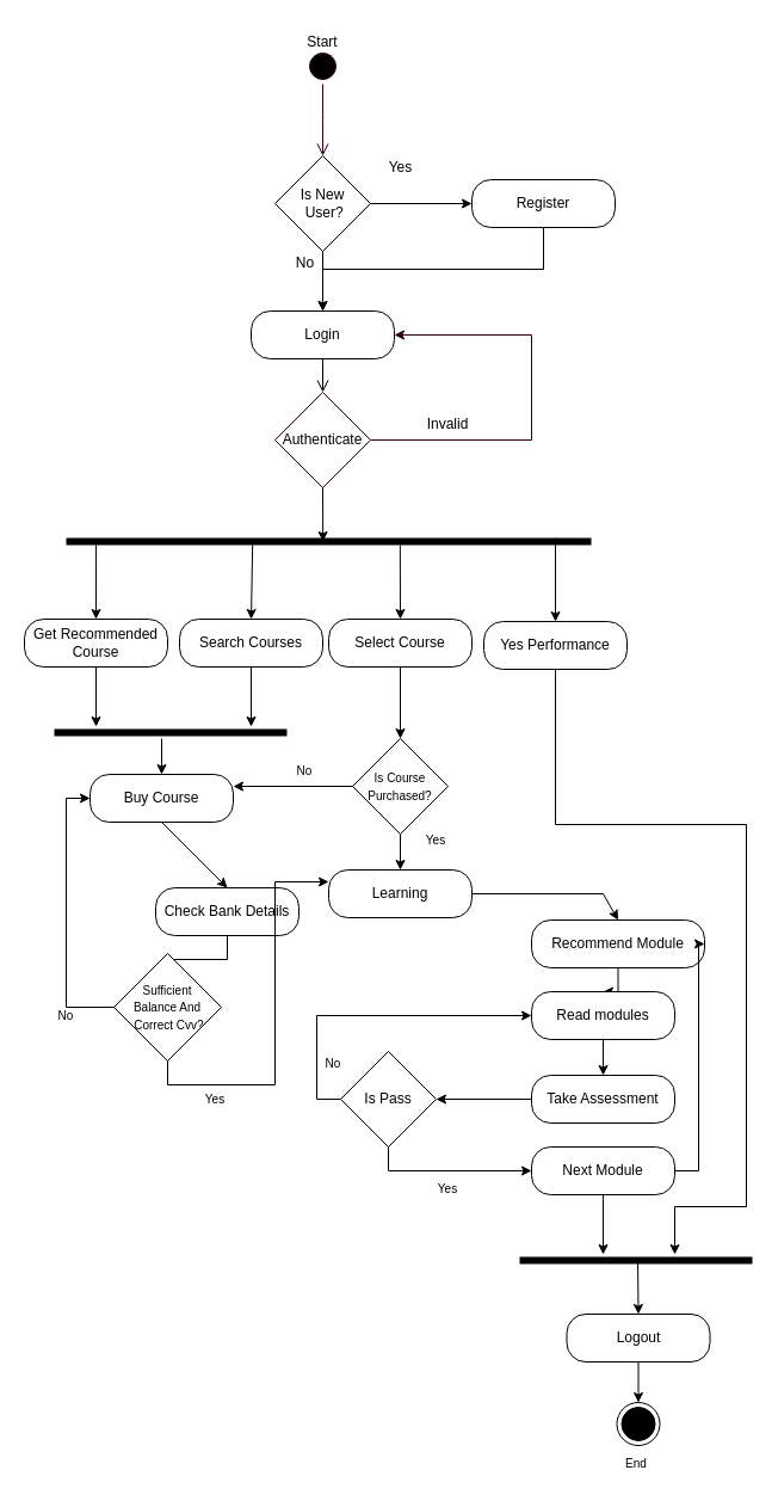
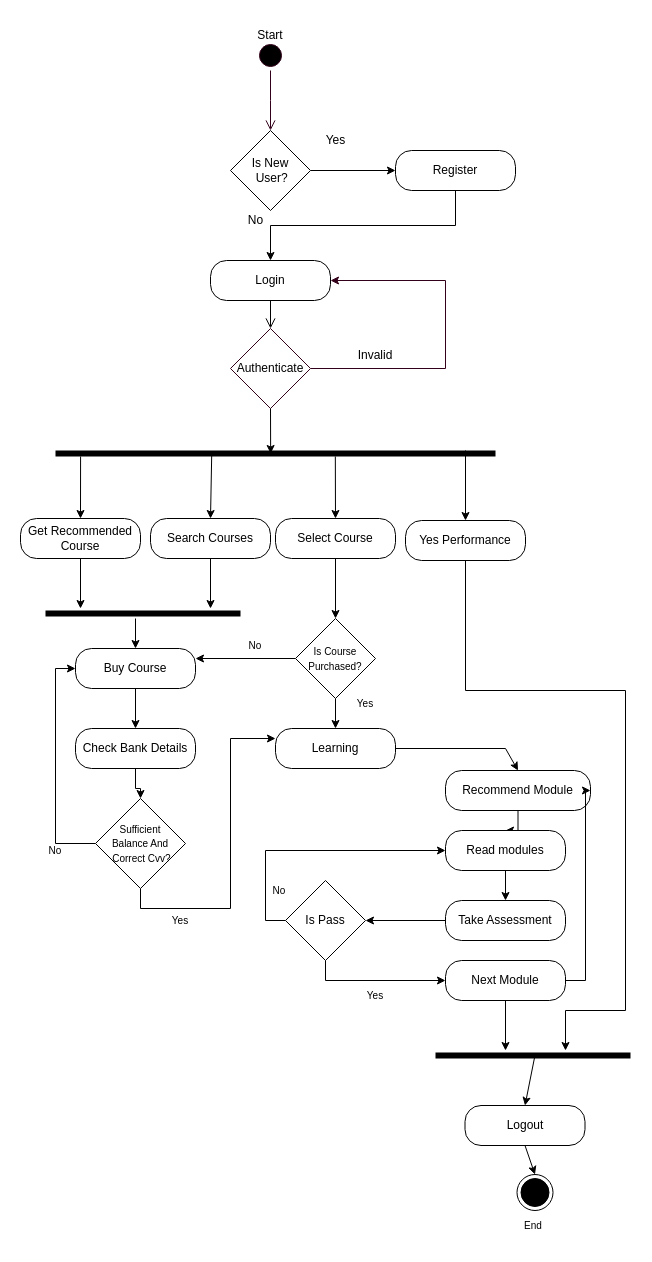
  <mxCell id="0" />
  <mxCell id="1" parent="0" />
  <mxCell id="2" value="" style="ellipse;html=1;shape=startState;fillColor=#000000;strokeColor=#33001A;" parent="1" vertex="1"><mxGeometry x="255" y="40" width="30" height="30" as="geometry" /></mxCell>
  <mxCell id="3" value="" style="edgeStyle=orthogonalEdgeStyle;html=1;verticalAlign=bottom;endArrow=open;endSize=8;strokeColor=#33001A;rounded=0;" parent="1" source="2" edge="1"><mxGeometry relative="1" as="geometry"><mxPoint x="270" y="130" as="targetPoint" /></mxGeometry></mxCell>
  <mxCell id="4" value="Start" style="text;html=1;strokeColor=none;fillColor=none;align=center;verticalAlign=middle;whiteSpace=wrap;rounded=0;fontFamily=Helvetica;fontSize=12;fontColor=#000000;" parent="1" vertex="1"><mxGeometry x="240" y="20" width="60" height="30" as="geometry" /></mxCell>
  <mxCell id="5" style="edgeStyle=orthogonalEdgeStyle;rounded=0;orthogonalLoop=1;jettySize=auto;html=1;exitX=1;exitY=0.5;exitDx=0;exitDy=0;" parent="1" source="7" target="16" edge="1"><mxGeometry relative="1" as="geometry" /></mxCell>
- <mxCell id="6" style="edgeStyle=orthogonalEdgeStyle;rounded=0;orthogonalLoop=1;jettySize=auto;html=1;exitX=0.5;exitY=1;exitDx=0;exitDy=0;entryX=0.5;entryY=0;entryDx=0;entryDy=0;" parent="1" source="7" target="10" edge="1"><mxGeometry relative="1" as="geometry" /></mxCell>
  <mxCell id="7" value="Is New&lt;br&gt;&amp;nbsp;User?" style="rhombus;whiteSpace=wrap;html=1;" parent="1" vertex="1"><mxGeometry x="230" y="130" width="80" height="80" as="geometry" /></mxCell>
  <mxCell id="8" style="edgeStyle=orthogonalEdgeStyle;rounded=0;orthogonalLoop=1;jettySize=auto;html=1;exitX=1;exitY=0.5;exitDx=0;exitDy=0;entryX=1;entryY=0.5;entryDx=0;entryDy=0;strokeColor=#33001A;" parent="1" source="9" target="10" edge="1"><mxGeometry relative="1" as="geometry"><mxPoint x="330" y="320" as="targetPoint" /><Array as="points"><mxPoint x="445" y="368" /><mxPoint x="445" y="280" /></Array></mxGeometry></mxCell>
  <mxCell id="9" value="" style="rhombus;whiteSpace=wrap;html=1;strokeColor=#33001A;rounded=0;" parent="1" vertex="1"><mxGeometry x="230" y="328" width="80" height="80" as="geometry" /></mxCell>
  <mxCell id="10" value="Login" style="rounded=1;whiteSpace=wrap;html=1;arcSize=40;fontColor=#000000;fillColor=#FFFFFF;strokeColor=#000000;" parent="1" vertex="1"><mxGeometry x="210" y="260" width="120" height="40" as="geometry" /></mxCell>
  <mxCell id="11" value="" style="edgeStyle=orthogonalEdgeStyle;html=1;verticalAlign=bottom;endArrow=open;endSize=8;strokeColor=#000000;rounded=0;entryX=0.5;entryY=0;entryDx=0;entryDy=0;" parent="1" source="10" target="9" edge="1"><mxGeometry relative="1" as="geometry"><mxPoint x="65" y="370" as="targetPoint" /></mxGeometry></mxCell>
  <mxCell id="12" value="Authenticate" style="text;html=1;strokeColor=none;fillColor=none;align=center;verticalAlign=middle;whiteSpace=wrap;rounded=0;fontFamily=Helvetica;fontSize=12;fontColor=#000000;" parent="1" vertex="1"><mxGeometry x="240" y="353" width="60" height="30" as="geometry" /></mxCell>
  <mxCell id="13" value="Invalid" style="text;html=1;strokeColor=none;fillColor=none;align=center;verticalAlign=middle;whiteSpace=wrap;rounded=0;fontFamily=Helvetica;fontSize=12;fontColor=#000000;" parent="1" vertex="1"><mxGeometry x="345" y="340" width="60" height="30" as="geometry" /></mxCell>
  <mxCell id="14" value="Valid" style="text;html=1;strokeColor=none;fillColor=none;align=center;verticalAlign=middle;whiteSpace=wrap;rounded=0;fontFamily=Helvetica;fontSize=12;fontColor=#000000;" parent="1" vertex="1"><mxGeometry x="275" y="520" width="60" height="30" as="geometry" /></mxCell>
  <mxCell id="15" style="edgeStyle=orthogonalEdgeStyle;rounded=0;orthogonalLoop=1;jettySize=auto;html=1;exitX=0.5;exitY=1;exitDx=0;exitDy=0;entryX=0.5;entryY=0;entryDx=0;entryDy=0;" parent="1" source="16" target="10" edge="1"><mxGeometry relative="1" as="geometry" /></mxCell>
  <mxCell id="16" value="Register" style="rounded=1;whiteSpace=wrap;html=1;arcSize=40;fontColor=#000000;fillColor=#FFFFFF;strokeColor=#000000;" parent="1" vertex="1"><mxGeometry x="395" y="150" width="120" height="40" as="geometry" /></mxCell>
  <mxCell id="17" value="Yes" style="text;html=1;align=center;verticalAlign=middle;resizable=0;points=[];autosize=1;strokeColor=none;fillColor=none;" parent="1" vertex="1"><mxGeometry x="315" y="130" width="40" height="20" as="geometry" /></mxCell>
  <mxCell id="18" value="No" style="text;html=1;align=center;verticalAlign=middle;resizable=0;points=[];autosize=1;strokeColor=none;fillColor=none;" parent="1" vertex="1"><mxGeometry x="240" y="210" width="30" height="20" as="geometry" /></mxCell>
  <mxCell id="19" value="" style="shape=line;html=1;strokeWidth=6;strokeColor=#000000;" parent="1" vertex="1"><mxGeometry x="55" y="448" width="440" height="10" as="geometry" /></mxCell>
  <mxCell id="20" value="Get Recommended Course" style="rounded=1;whiteSpace=wrap;html=1;arcSize=40;fontColor=#000000;fillColor=#FFFFFF;strokeColor=#000000;" parent="1" vertex="1"><mxGeometry x="20" y="518" width="120" height="40" as="geometry" /></mxCell>
  <mxCell id="21" value="" style="endArrow=classic;html=1;rounded=0;exitX=0.057;exitY=0.8;exitDx=0;exitDy=0;exitPerimeter=0;entryX=0.5;entryY=0;entryDx=0;entryDy=0;" parent="1" source="19" target="20" edge="1"><mxGeometry width="50" height="50" relative="1" as="geometry"><mxPoint x="285" y="408" as="sourcePoint" /><mxPoint x="335" y="358" as="targetPoint" /></mxGeometry></mxCell>
  <mxCell id="22" value="" style="endArrow=classic;html=1;rounded=0;entryX=0.5;entryY=0;entryDx=0;entryDy=0;exitX=0.355;exitY=0.7;exitDx=0;exitDy=0;exitPerimeter=0;" parent="1" source="19" target="23" edge="1"><mxGeometry width="50" height="50" relative="1" as="geometry"><mxPoint x="205" y="458" as="sourcePoint" /><mxPoint x="335" y="518" as="targetPoint" /></mxGeometry></mxCell>
  <mxCell id="23" value="Search Courses" style="rounded=1;whiteSpace=wrap;html=1;arcSize=40;fontColor=#000000;fillColor=#FFFFFF;strokeColor=#000000;" parent="1" vertex="1"><mxGeometry x="150" y="518" width="120" height="40" as="geometry" /></mxCell>
  <mxCell id="24" value="" style="endArrow=classic;html=1;rounded=0;exitX=0.5;exitY=1;exitDx=0;exitDy=0;" parent="1" source="20" edge="1"><mxGeometry width="50" height="50" relative="1" as="geometry"><mxPoint x="285" y="778" as="sourcePoint" /><mxPoint x="80" y="608" as="targetPoint" /></mxGeometry></mxCell>
  <mxCell id="25" value="" style="endArrow=classic;html=1;rounded=0;exitX=0.5;exitY=1;exitDx=0;exitDy=0;" parent="1" source="23" edge="1"><mxGeometry width="50" height="50" relative="1" as="geometry"><mxPoint x="285" y="778" as="sourcePoint" /><mxPoint x="210" y="608" as="targetPoint" /></mxGeometry></mxCell>
  <mxCell id="26" value="" style="shape=line;html=1;strokeWidth=6;strokeColor=#000000;" parent="1" vertex="1"><mxGeometry x="45" y="608" width="195" height="10" as="geometry" /></mxCell>
  <mxCell id="27" value="Buy Course" style="rounded=1;whiteSpace=wrap;html=1;arcSize=40;fontColor=#000000;fillColor=#FFFFFF;strokeColor=#000000;" parent="1" vertex="1"><mxGeometry x="75" y="648" width="120" height="40" as="geometry" /></mxCell>
  <mxCell id="28" value="" style="endArrow=classic;html=1;rounded=0;entryX=0.5;entryY=0;entryDx=0;entryDy=0;" parent="1" target="27" edge="1"><mxGeometry width="50" height="50" relative="1" as="geometry"><mxPoint x="135" y="618" as="sourcePoint" /><mxPoint x="335" y="728" as="targetPoint" /></mxGeometry></mxCell>
  <mxCell id="29" value="" style="edgeStyle=orthogonalEdgeStyle;rounded=0;orthogonalLoop=1;jettySize=auto;html=1;" parent="1" source="30" target="34" edge="1"><mxGeometry relative="1" as="geometry" /></mxCell>
- <mxCell id="30" value="Check Bank Details" style="rounded=1;whiteSpace=wrap;html=1;arcSize=40;fontColor=#000000;fillColor=#FFFFFF;strokeColor=#000000;" parent="1" vertex="1"><mxGeometry x="130" y="743" width="120" height="40" as="geometry" /></mxCell>
+ <mxCell id="30" value="Check Bank Details" style="rounded=1;whiteSpace=wrap;html=1;arcSize=40;fontColor=#000000;fillColor=#FFFFFF;strokeColor=#000000;" parent="1" vertex="1"><mxGeometry x="75" y="728" width="120" height="40" as="geometry" /></mxCell>
  <mxCell id="31" value="" style="endArrow=classic;html=1;rounded=0;exitX=0.5;exitY=1;exitDx=0;exitDy=0;entryX=0.5;entryY=0;entryDx=0;entryDy=0;" parent="1" source="27" target="30" edge="1"><mxGeometry width="50" height="50" relative="1" as="geometry"><mxPoint x="285" y="778" as="sourcePoint" /><mxPoint x="335" y="728" as="targetPoint" /></mxGeometry></mxCell>
  <mxCell id="32" style="edgeStyle=orthogonalEdgeStyle;rounded=0;orthogonalLoop=1;jettySize=auto;html=1;exitX=0;exitY=0.5;exitDx=0;exitDy=0;entryX=0;entryY=0.5;entryDx=0;entryDy=0;" parent="1" source="34" target="27" edge="1"><mxGeometry relative="1" as="geometry" /></mxCell>
  <mxCell id="33" style="edgeStyle=orthogonalEdgeStyle;rounded=0;orthogonalLoop=1;jettySize=auto;html=1;exitX=0.5;exitY=1;exitDx=0;exitDy=0;entryX=0;entryY=0.25;entryDx=0;entryDy=0;" parent="1" source="34" target="35" edge="1"><mxGeometry relative="1" as="geometry"><mxPoint x="215" y="898" as="targetPoint" /></mxGeometry></mxCell>
  <mxCell id="34" value="&lt;font style=&quot;font-size: 10px&quot;&gt;Sufficient &lt;br&gt;Balance And&lt;br&gt;&amp;nbsp;Correct Cvv?&lt;/font&gt;" style="rhombus;whiteSpace=wrap;html=1;fillColor=#FFFFFF;strokeColor=#000000;fontColor=#000000;rounded=0;arcSize=40;" parent="1" vertex="1"><mxGeometry x="95" y="798" width="90" height="90" as="geometry" /></mxCell>
  <mxCell id="35" value="Learning" style="rounded=1;whiteSpace=wrap;html=1;arcSize=40;fontColor=#000000;fillColor=#FFFFFF;strokeColor=#000000;" parent="1" vertex="1"><mxGeometry x="275" y="728" width="120" height="40" as="geometry" /></mxCell>
  <mxCell id="36" value="" style="edgeStyle=orthogonalEdgeStyle;rounded=0;orthogonalLoop=1;jettySize=auto;html=1;fontSize=10;" parent="1" source="37" target="41" edge="1"><mxGeometry relative="1" as="geometry" /></mxCell>
  <mxCell id="37" value="Select Course" style="rounded=1;whiteSpace=wrap;html=1;arcSize=40;fontColor=#000000;fillColor=#FFFFFF;strokeColor=#000000;" parent="1" vertex="1"><mxGeometry x="275" y="518" width="120" height="40" as="geometry" /></mxCell>
  <mxCell id="38" value="" style="endArrow=classic;html=1;rounded=0;fontSize=10;exitX=0.636;exitY=0.8;exitDx=0;exitDy=0;exitPerimeter=0;" parent="1" source="19" edge="1"><mxGeometry width="50" height="50" relative="1" as="geometry"><mxPoint x="285" y="708" as="sourcePoint" /><mxPoint x="335" y="518" as="targetPoint" /></mxGeometry></mxCell>
  <mxCell id="39" style="edgeStyle=orthogonalEdgeStyle;rounded=0;orthogonalLoop=1;jettySize=auto;html=1;exitX=0;exitY=0.5;exitDx=0;exitDy=0;entryX=1;entryY=0.25;entryDx=0;entryDy=0;fontSize=10;" parent="1" source="41" target="27" edge="1"><mxGeometry relative="1" as="geometry" /></mxCell>
  <mxCell id="40" style="edgeStyle=orthogonalEdgeStyle;rounded=0;orthogonalLoop=1;jettySize=auto;html=1;exitX=0.5;exitY=1;exitDx=0;exitDy=0;fontSize=10;" parent="1" source="41" target="35" edge="1"><mxGeometry relative="1" as="geometry" /></mxCell>
  <mxCell id="41" value="&lt;font style=&quot;font-size: 10px&quot;&gt;Is Course Purchased?&lt;/font&gt;" style="rhombus;whiteSpace=wrap;html=1;fillColor=#FFFFFF;strokeColor=#000000;fontColor=#000000;rounded=0;arcSize=40;" parent="1" vertex="1"><mxGeometry x="295" y="618" width="80" height="80" as="geometry" /></mxCell>
  <mxCell id="42" value="" style="edgeStyle=orthogonalEdgeStyle;rounded=0;orthogonalLoop=1;jettySize=auto;html=1;fontSize=10;" parent="1" source="43" target="45" edge="1"><mxGeometry relative="1" as="geometry" /></mxCell>
  <mxCell id="43" value="Recommend Module" style="rounded=1;whiteSpace=wrap;html=1;arcSize=40;fontColor=#000000;fillColor=#FFFFFF;strokeColor=#000000;" parent="1" vertex="1"><mxGeometry x="445" y="770" width="145" height="40" as="geometry" /></mxCell>
  <mxCell id="44" value="" style="edgeStyle=orthogonalEdgeStyle;rounded=0;orthogonalLoop=1;jettySize=auto;html=1;fontSize=10;" parent="1" source="45" target="47" edge="1"><mxGeometry relative="1" as="geometry" /></mxCell>
  <mxCell id="45" value="Read modules" style="rounded=1;whiteSpace=wrap;html=1;arcSize=40;fontColor=#000000;fillColor=#FFFFFF;strokeColor=#000000;" parent="1" vertex="1"><mxGeometry x="445" y="830" width="120" height="40" as="geometry" /></mxCell>
  <mxCell id="46" value="" style="edgeStyle=orthogonalEdgeStyle;rounded=0;orthogonalLoop=1;jettySize=auto;html=1;fontSize=10;" parent="1" source="47" target="51" edge="1"><mxGeometry relative="1" as="geometry" /></mxCell>
  <mxCell id="47" value="Take Assessment" style="rounded=1;whiteSpace=wrap;html=1;arcSize=40;fontColor=#000000;fillColor=#FFFFFF;strokeColor=#000000;" parent="1" vertex="1"><mxGeometry x="445" y="900" width="120" height="40" as="geometry" /></mxCell>
  <mxCell id="48" value="" style="endArrow=classic;html=1;rounded=0;fontSize=10;exitX=1;exitY=0.5;exitDx=0;exitDy=0;entryX=0.5;entryY=0;entryDx=0;entryDy=0;" parent="1" source="35" target="43" edge="1"><mxGeometry width="50" height="50" relative="1" as="geometry"><mxPoint x="285" y="1018" as="sourcePoint" /><mxPoint x="335" y="798" as="targetPoint" /><Array as="points"><mxPoint x="505" y="748" /></Array></mxGeometry></mxCell>
  <mxCell id="49" value="" style="endArrow=classic;html=1;rounded=0;fontSize=10;exitX=0.5;exitY=1;exitDx=0;exitDy=0;entryX=0.489;entryY=0.5;entryDx=0;entryDy=0;entryPerimeter=0;" parent="1" source="9" target="19" edge="1"><mxGeometry width="50" height="50" relative="1" as="geometry"><mxPoint x="285" y="470" as="sourcePoint" /><mxPoint x="335" y="420" as="targetPoint" /></mxGeometry></mxCell>
  <mxCell id="50" style="edgeStyle=orthogonalEdgeStyle;rounded=0;orthogonalLoop=1;jettySize=auto;html=1;exitX=0;exitY=0.5;exitDx=0;exitDy=0;entryX=0;entryY=0.5;entryDx=0;entryDy=0;fontSize=10;" parent="1" source="51" target="45" edge="1"><mxGeometry relative="1" as="geometry" /></mxCell>
  <mxCell id="51" value="Is Pass" style="rhombus;whiteSpace=wrap;html=1;fillColor=#FFFFFF;strokeColor=#000000;fontColor=#000000;rounded=0;arcSize=40;" parent="1" vertex="1"><mxGeometry x="285" y="880" width="80" height="80" as="geometry" /></mxCell>
  <mxCell id="52" style="edgeStyle=orthogonalEdgeStyle;rounded=0;orthogonalLoop=1;jettySize=auto;html=1;exitX=1;exitY=0.5;exitDx=0;exitDy=0;entryX=1;entryY=0.5;entryDx=0;entryDy=0;fontSize=10;" parent="1" source="53" target="43" edge="1"><mxGeometry relative="1" as="geometry"><Array as="points"><mxPoint x="585" y="980" /><mxPoint x="585" y="790" /></Array></mxGeometry></mxCell>
  <mxCell id="53" value="Next Module" style="rounded=1;whiteSpace=wrap;html=1;arcSize=40;fontColor=#000000;fillColor=#FFFFFF;strokeColor=#000000;" parent="1" vertex="1"><mxGeometry x="445" y="960" width="120" height="40" as="geometry" /></mxCell>
  <mxCell id="54" value="" style="endArrow=classic;html=1;rounded=0;fontSize=10;exitX=0.5;exitY=1;exitDx=0;exitDy=0;entryX=0;entryY=0.5;entryDx=0;entryDy=0;" parent="1" source="51" target="53" edge="1"><mxGeometry width="50" height="50" relative="1" as="geometry"><mxPoint x="285" y="950" as="sourcePoint" /><mxPoint x="335" y="900" as="targetPoint" /><Array as="points"><mxPoint x="325" y="980" /></Array></mxGeometry></mxCell>
  <mxCell id="55" value="" style="edgeStyle=orthogonalEdgeStyle;rounded=0;orthogonalLoop=1;jettySize=auto;html=1;fontSize=10;" parent="1" source="56" edge="1"><mxGeometry relative="1" as="geometry"><mxPoint x="565" y="1050" as="targetPoint" /><Array as="points"><mxPoint x="465" y="690" /><mxPoint x="625" y="690" /><mxPoint x="625" y="1010" /><mxPoint x="565" y="1010" /></Array></mxGeometry></mxCell>
  <mxCell id="56" value="Yes Performance" style="rounded=1;whiteSpace=wrap;html=1;arcSize=40;fontColor=#000000;fillColor=#FFFFFF;strokeColor=#000000;" parent="1" vertex="1"><mxGeometry x="405" y="520" width="120" height="40" as="geometry" /></mxCell>
  <mxCell id="57" value="" style="endArrow=classic;html=1;rounded=0;fontSize=10;entryX=0.5;entryY=0;entryDx=0;entryDy=0;" parent="1" target="56" edge="1"><mxGeometry width="50" height="50" relative="1" as="geometry"><mxPoint x="465" y="450" as="sourcePoint" /><mxPoint x="335" y="640" as="targetPoint" /></mxGeometry></mxCell>
  <mxCell id="58" value="" style="endArrow=classic;html=1;rounded=0;fontSize=10;exitX=0.5;exitY=1;exitDx=0;exitDy=0;" parent="1" source="53" edge="1"><mxGeometry width="50" height="50" relative="1" as="geometry"><mxPoint x="285" y="1200" as="sourcePoint" /><mxPoint x="505" y="1050" as="targetPoint" /></mxGeometry></mxCell>
  <mxCell id="59" value="" style="shape=line;html=1;strokeWidth=6;strokeColor=#000000;" parent="1" vertex="1"><mxGeometry x="435" y="1050" width="195" height="10" as="geometry" /></mxCell>
- <mxCell id="60" value="Logout" style="rounded=1;whiteSpace=wrap;html=1;arcSize=40;fontColor=#000000;fillColor=#FFFFFF;strokeColor=#000000;" parent="1" vertex="1"><mxGeometry x="474.5" y="1100" width="120" height="40" as="geometry" /></mxCell>
+ <mxCell id="60" value="Logout" style="rounded=1;whiteSpace=wrap;html=1;arcSize=40;fontColor=#000000;fillColor=#FFFFFF;strokeColor=#000000;" parent="1" vertex="1"><mxGeometry x="464.5" y="1105" width="120" height="40" as="geometry" /></mxCell>
  <mxCell id="61" value="" style="endArrow=classic;html=1;rounded=0;fontSize=10;exitX=0.508;exitY=0.7;exitDx=0;exitDy=0;exitPerimeter=0;entryX=0.5;entryY=0;entryDx=0;entryDy=0;" parent="1" source="59" target="60" edge="1"><mxGeometry width="50" height="50" relative="1" as="geometry"><mxPoint x="305" y="1210" as="sourcePoint" /><mxPoint x="355" y="1160" as="targetPoint" /></mxGeometry></mxCell>
  <mxCell id="62" value="" style="ellipse;html=1;shape=endState;fillColor=#000000;strokeColor=#000000;rounded=0;fontSize=10;" parent="1" vertex="1"><mxGeometry x="516.5" y="1174" width="36" height="36" as="geometry" /></mxCell>
  <mxCell id="63" value="" style="endArrow=classic;html=1;rounded=0;fontSize=10;entryX=0.5;entryY=0;entryDx=0;entryDy=0;exitX=0.5;exitY=1;exitDx=0;exitDy=0;" parent="1" source="60" target="62" edge="1"><mxGeometry width="50" height="50" relative="1" as="geometry"><mxPoint x="375" y="1220" as="sourcePoint" /><mxPoint x="385" y="1330" as="targetPoint" /></mxGeometry></mxCell>
  <mxCell id="64" value="End" style="text;html=1;strokeColor=none;fillColor=none;align=center;verticalAlign=middle;whiteSpace=wrap;rounded=0;fontSize=10;" parent="1" vertex="1"><mxGeometry x="502.5" y="1210" width="60" height="30" as="geometry" /></mxCell>
  <mxCell id="65" value="Yes" style="text;html=1;strokeColor=none;fillColor=none;align=center;verticalAlign=middle;whiteSpace=wrap;rounded=0;fontSize=10;" parent="1" vertex="1"><mxGeometry x="150" y="905" width="60" height="30" as="geometry" /></mxCell>
  <mxCell id="66" value="No" style="text;html=1;strokeColor=none;fillColor=none;align=center;verticalAlign=middle;whiteSpace=wrap;rounded=0;fontSize=10;" parent="1" vertex="1"><mxGeometry x="25" y="835" width="60" height="30" as="geometry" /></mxCell>
  <mxCell id="67" value="Yes" style="text;html=1;strokeColor=none;fillColor=none;align=center;verticalAlign=middle;whiteSpace=wrap;rounded=0;fontSize=10;" parent="1" vertex="1"><mxGeometry x="335" y="688" width="60" height="30" as="geometry" /></mxCell>
  <mxCell id="68" value="No" style="text;html=1;strokeColor=none;fillColor=none;align=center;verticalAlign=middle;whiteSpace=wrap;rounded=0;fontSize=10;" parent="1" vertex="1"><mxGeometry x="225" y="630" width="60" height="30" as="geometry" /></mxCell>
  <mxCell id="69" value="Yes" style="text;html=1;strokeColor=none;fillColor=none;align=center;verticalAlign=middle;whiteSpace=wrap;rounded=0;fontSize=10;" parent="1" vertex="1"><mxGeometry x="345" y="980" width="60" height="30" as="geometry" /></mxCell>
  <mxCell id="70" value="No" style="text;html=1;strokeColor=none;fillColor=none;align=center;verticalAlign=middle;whiteSpace=wrap;rounded=0;fontSize=10;" parent="1" vertex="1"><mxGeometry x="249" y="875" width="60" height="30" as="geometry" /></mxCell>
